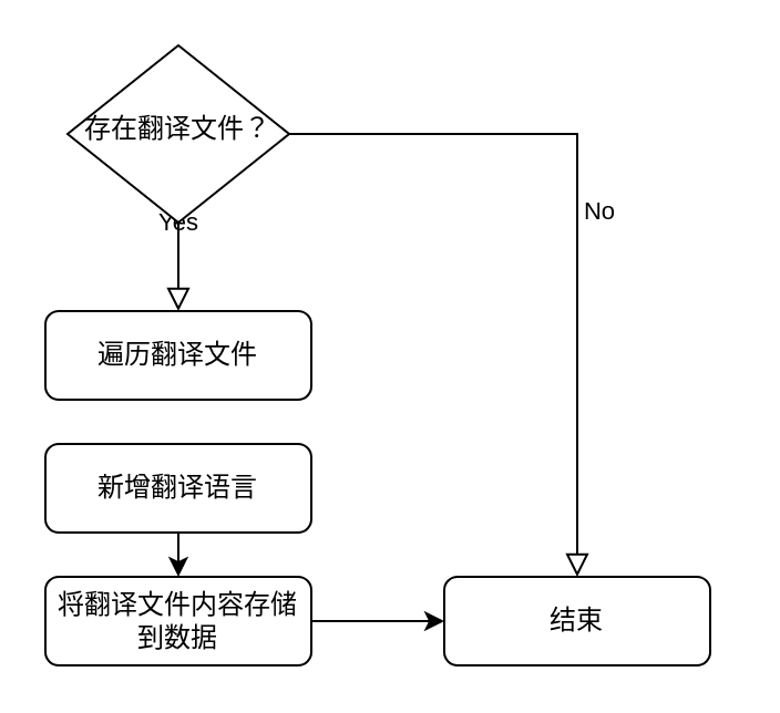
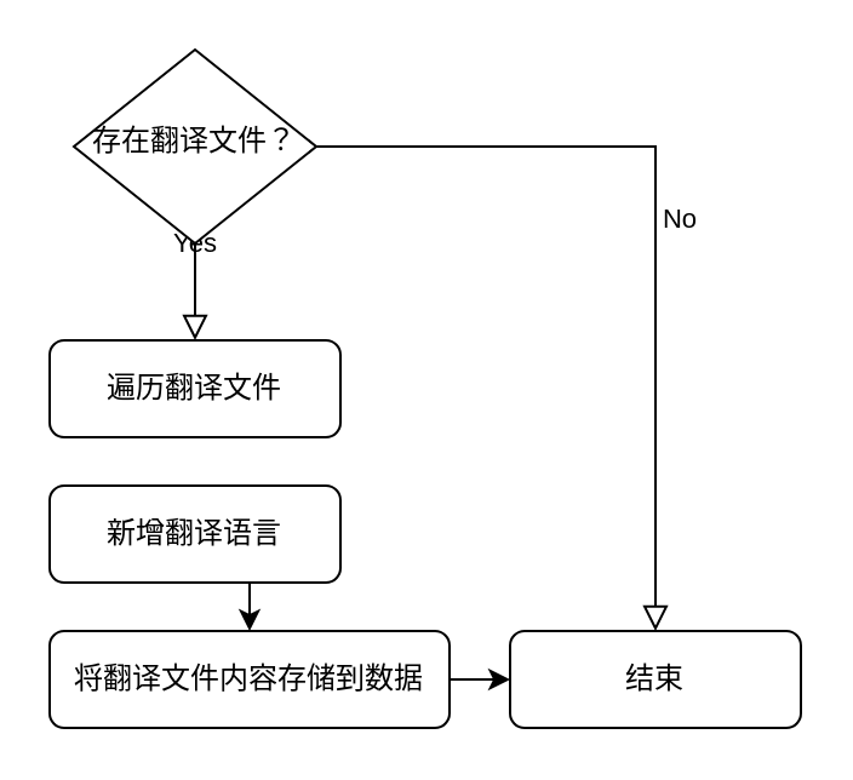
  <mxCell id="0" />
  <mxCell id="1" parent="0" />
  <mxCell id="2" value="Yes" style="rounded=0;html=1;jettySize=auto;orthogonalLoop=1;fontSize=11;endArrow=block;endFill=0;endSize=8;strokeWidth=1;shadow=0;labelBackgroundColor=none;edgeStyle=orthogonalEdgeStyle;" edge="1" parent="1" source="4"><mxGeometry y="20" relative="1" as="geometry"><mxPoint as="offset" /><mxPoint x="80" y="140" as="targetPoint" /></mxGeometry></mxCell>
  <mxCell id="3" value="No" style="edgeStyle=orthogonalEdgeStyle;rounded=0;html=1;jettySize=auto;orthogonalLoop=1;fontSize=11;endArrow=block;endFill=0;endSize=8;strokeWidth=1;shadow=0;labelBackgroundColor=none;entryX=0.5;entryY=0;entryDx=0;entryDy=0;" edge="1" parent="1" source="4" target="10"><mxGeometry y="10" relative="1" as="geometry"><mxPoint as="offset" /><mxPoint x="270" y="160" as="targetPoint" /></mxGeometry></mxCell>
  <mxCell id="4" value="存在翻译文件？" style="rhombus;whiteSpace=wrap;html=1;shadow=0;fontFamily=Helvetica;fontSize=12;align=center;strokeWidth=1;spacing=6;spacingTop=-4;" vertex="1" parent="1"><mxGeometry x="30" y="20" width="100" height="80" as="geometry" /></mxCell>
  <mxCell id="5" value="遍历翻译文件" style="rounded=1;whiteSpace=wrap;html=1;fontSize=12;glass=0;strokeWidth=1;shadow=0;" vertex="1" parent="1"><mxGeometry x="20" y="140" width="120" height="40" as="geometry" /></mxCell>
  <mxCell id="6" style="edgeStyle=orthogonalEdgeStyle;rounded=0;orthogonalLoop=1;jettySize=auto;html=1;exitX=0.5;exitY=1;exitDx=0;exitDy=0;entryX=0.5;entryY=0;entryDx=0;entryDy=0;" edge="1" parent="1" source="7" target="9"><mxGeometry relative="1" as="geometry" /></mxCell>
  <mxCell id="7" value="新增翻译语言" style="rounded=1;whiteSpace=wrap;html=1;fontSize=12;glass=0;strokeWidth=1;shadow=0;" vertex="1" parent="1"><mxGeometry x="20" y="200" width="120" height="40" as="geometry" /></mxCell>
  <mxCell id="8" style="edgeStyle=orthogonalEdgeStyle;rounded=0;orthogonalLoop=1;jettySize=auto;html=1;exitX=1;exitY=0.5;exitDx=0;exitDy=0;entryX=0;entryY=0.5;entryDx=0;entryDy=0;" edge="1" parent="1" source="9" target="10"><mxGeometry relative="1" as="geometry" /></mxCell>
- <mxCell id="9" value="将翻译文件内容存储到数据" style="rounded=1;whiteSpace=wrap;html=1;fontSize=12;glass=0;strokeWidth=1;shadow=0;" vertex="1" parent="1"><mxGeometry x="20" y="260" width="120" height="40" as="geometry" /></mxCell>
- <mxCell id="10" value="结束" style="rounded=1;whiteSpace=wrap;html=1;fontSize=12;glass=0;strokeWidth=1;shadow=0;" vertex="1" parent="1"><mxGeometry x="200" y="260" width="120" height="40" as="geometry" /></mxCell>
+ <mxCell id="9" value="将翻译文件内容存储到数据" style="rounded=1;whiteSpace=wrap;html=1;fontSize=12;glass=0;strokeWidth=1;shadow=0;" vertex="1" parent="1"><mxGeometry x="20" y="260" width="165" height="40" as="geometry" /></mxCell>
+ <mxCell id="10" value="结束" style="rounded=1;whiteSpace=wrap;html=1;fontSize=12;glass=0;strokeWidth=1;shadow=0;" vertex="1" parent="1"><mxGeometry x="210" y="260" width="120" height="40" as="geometry" /></mxCell>
